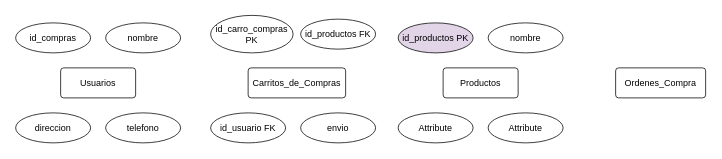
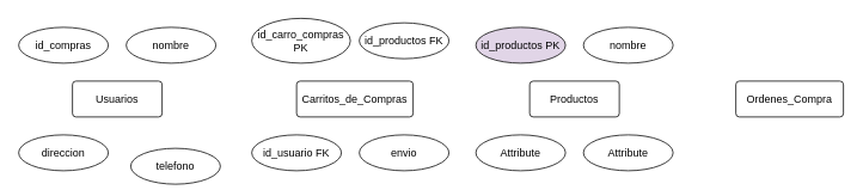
  <mxCell id="0" />
  <mxCell id="1" parent="0" />
  <mxCell id="2" value="Usuarios" style="rounded=1;arcSize=10;whiteSpace=wrap;html=1;align=center;" parent="1" vertex="1"><mxGeometry x="80" y="90" width="100" height="40" as="geometry" /></mxCell>
  <mxCell id="3" value="Carritos_de_Compras" style="rounded=1;arcSize=10;whiteSpace=wrap;html=1;align=center;" parent="1" vertex="1"><mxGeometry x="330" y="90" width="130" height="40" as="geometry" /></mxCell>
  <mxCell id="4" value="Productos" style="rounded=1;arcSize=10;whiteSpace=wrap;html=1;align=center;" parent="1" vertex="1"><mxGeometry x="590" y="90" width="100" height="40" as="geometry" /></mxCell>
  <mxCell id="5" value="Ordenes_Compra" style="rounded=1;arcSize=10;whiteSpace=wrap;html=1;align=center;" parent="1" vertex="1"><mxGeometry x="820" y="90" width="120" height="40" as="geometry" /></mxCell>
  <mxCell id="6" value="id_compras" style="ellipse;whiteSpace=wrap;html=1;align=center;" parent="1" vertex="1"><mxGeometry x="20" y="30" width="100" height="40" as="geometry" /></mxCell>
  <mxCell id="7" value="nombre" style="ellipse;whiteSpace=wrap;html=1;align=center;" parent="1" vertex="1"><mxGeometry x="140" y="30" width="100" height="40" as="geometry" /></mxCell>
  <mxCell id="8" value="direccion" style="ellipse;whiteSpace=wrap;html=1;align=center;" parent="1" vertex="1"><mxGeometry x="20" y="150" width="100" height="40" as="geometry" /></mxCell>
- <mxCell id="9" value="telefono" style="ellipse;whiteSpace=wrap;html=1;align=center;" parent="1" vertex="1"><mxGeometry x="140" y="150" width="100" height="40" as="geometry" /></mxCell>
+ <mxCell id="9" value="telefono" style="ellipse;whiteSpace=wrap;html=1;align=center;" parent="1" vertex="1"><mxGeometry x="145" y="165" width="100" height="40" as="geometry" /></mxCell>
  <mxCell id="10" value="id_carro_compras PK" style="ellipse;whiteSpace=wrap;html=1;align=center;" parent="1" vertex="1"><mxGeometry x="280" y="20" width="110" height="50" as="geometry" /></mxCell>
  <mxCell id="11" value="id_productos FK" style="ellipse;whiteSpace=wrap;html=1;align=center;" parent="1" vertex="1"><mxGeometry x="400" y="25" width="100" height="40" as="geometry" /></mxCell>
  <mxCell id="12" value="id_usuario FK" style="ellipse;whiteSpace=wrap;html=1;align=center;" parent="1" vertex="1"><mxGeometry x="280" y="150" width="100" height="40" as="geometry" /></mxCell>
  <mxCell id="13" value="envio" style="ellipse;whiteSpace=wrap;html=1;align=center;" parent="1" vertex="1"><mxGeometry x="400" y="150" width="100" height="40" as="geometry" /></mxCell>
  <mxCell id="14" value="id_productos PK" style="ellipse;whiteSpace=wrap;html=1;align=center;fillColor=#e1d5e7;" vertex="1" parent="1"><mxGeometry x="530" y="30" width="100" height="40" as="geometry" /></mxCell>
  <mxCell id="15" value="nombre" style="ellipse;whiteSpace=wrap;html=1;align=center;" vertex="1" parent="1"><mxGeometry x="650" y="30" width="100" height="40" as="geometry" /></mxCell>
  <mxCell id="16" value="Attribute" style="ellipse;whiteSpace=wrap;html=1;align=center;" vertex="1" parent="1"><mxGeometry x="530" y="150" width="100" height="40" as="geometry" /></mxCell>
  <mxCell id="17" value="Attribute" style="ellipse;whiteSpace=wrap;html=1;align=center;" vertex="1" parent="1"><mxGeometry x="650" y="150" width="100" height="40" as="geometry" /></mxCell>
